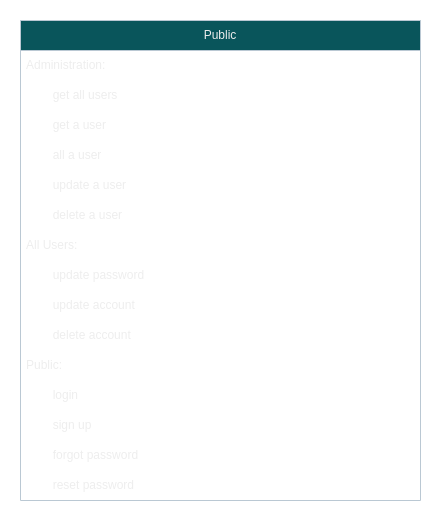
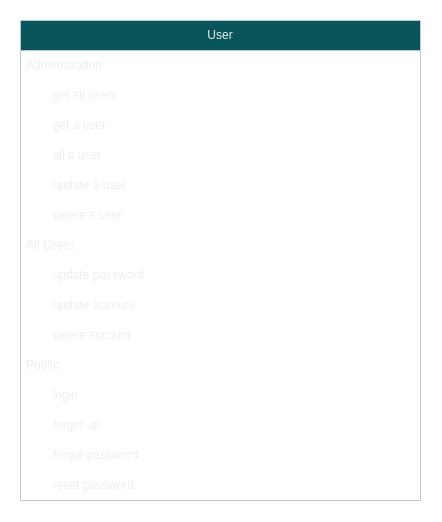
  <mxCell id="0" />
  <mxCell id="1" parent="0" />
- <mxCell id="2" value="Public" style="swimlane;fontStyle=0;childLayout=stackLayout;horizontal=1;startSize=30;horizontalStack=0;resizeParent=1;resizeParentMax=0;resizeLast=0;collapsible=1;marginBottom=0;whiteSpace=wrap;html=1;labelBackgroundColor=none;fillColor=#09555B;strokeColor=#BAC8D3;fontColor=#EEEEEE;movable=1;resizable=1;rotatable=1;deletable=1;editable=1;locked=0;connectable=1;" vertex="1" parent="1"><mxGeometry x="20" y="20" width="400" height="480" as="geometry" /></mxCell>
+ <mxCell id="2" value="User" style="swimlane;fontStyle=0;childLayout=stackLayout;horizontal=1;startSize=30;horizontalStack=0;resizeParent=1;resizeParentMax=0;resizeLast=0;collapsible=1;marginBottom=0;whiteSpace=wrap;html=1;labelBackgroundColor=none;fillColor=#09555B;strokeColor=#BAC8D3;fontColor=#EEEEEE;movable=1;resizable=1;rotatable=1;deletable=1;editable=1;locked=0;connectable=1;" vertex="1" parent="1"><mxGeometry x="20" y="20" width="400" height="480" as="geometry" /></mxCell>
  <mxCell id="3" value="Administration:" style="text;strokeColor=none;fillColor=none;align=left;verticalAlign=middle;spacingLeft=4;spacingRight=4;overflow=hidden;points=[[0,0.5],[1,0.5]];portConstraint=eastwest;rotatable=1;whiteSpace=wrap;html=1;labelBackgroundColor=none;fontColor=#EEEEEE;movable=1;resizable=1;deletable=1;editable=1;locked=0;connectable=1;" vertex="1" parent="2"><mxGeometry y="30" width="400" height="30" as="geometry" /></mxCell>
  <mxCell id="4" value="&lt;span style=&quot;white-space: pre;&quot;&gt;&#09;&lt;/span&gt;get all users" style="text;strokeColor=none;fillColor=none;align=left;verticalAlign=middle;spacingLeft=4;spacingRight=4;overflow=hidden;points=[[0,0.5],[1,0.5]];portConstraint=eastwest;rotatable=1;whiteSpace=wrap;html=1;labelBackgroundColor=none;fontColor=#EEEEEE;fontFamily=Helvetica;movable=1;resizable=1;deletable=1;editable=1;locked=0;connectable=1;" vertex="1" parent="2"><mxGeometry y="60" width="400" height="30" as="geometry" /></mxCell>
  <mxCell id="5" value="&lt;span style=&quot;white-space: pre;&quot;&gt;&#09;&lt;/span&gt;get a user" style="text;strokeColor=none;fillColor=none;align=left;verticalAlign=middle;spacingLeft=4;spacingRight=4;overflow=hidden;points=[[0,0.5],[1,0.5]];portConstraint=eastwest;rotatable=1;whiteSpace=wrap;html=1;labelBackgroundColor=none;fontColor=#EEEEEE;fontFamily=Helvetica;movable=1;resizable=1;deletable=1;editable=1;locked=0;connectable=1;" vertex="1" parent="2"><mxGeometry y="90" width="400" height="30" as="geometry" /></mxCell>
  <mxCell id="6" value="&lt;span style=&quot;white-space: pre;&quot;&gt;&#09;&lt;/span&gt;all a user" style="text;strokeColor=none;fillColor=none;align=left;verticalAlign=middle;spacingLeft=4;spacingRight=4;overflow=hidden;points=[[0,0.5],[1,0.5]];portConstraint=eastwest;rotatable=1;whiteSpace=wrap;html=1;labelBackgroundColor=none;fontColor=#EEEEEE;fontFamily=Helvetica;movable=1;resizable=1;deletable=1;editable=1;locked=0;connectable=1;" vertex="1" parent="2"><mxGeometry y="120" width="400" height="30" as="geometry" /></mxCell>
  <mxCell id="7" value="&lt;span style=&quot;white-space: pre;&quot;&gt;&#09;&lt;/span&gt;update a user" style="text;strokeColor=none;fillColor=none;align=left;verticalAlign=middle;spacingLeft=4;spacingRight=4;overflow=hidden;points=[[0,0.5],[1,0.5]];portConstraint=eastwest;rotatable=1;whiteSpace=wrap;html=1;labelBackgroundColor=none;fontColor=#EEEEEE;fontFamily=Helvetica;movable=1;resizable=1;deletable=1;editable=1;locked=0;connectable=1;" vertex="1" parent="2"><mxGeometry y="150" width="400" height="30" as="geometry" /></mxCell>
  <mxCell id="8" value="&lt;span style=&quot;white-space: pre;&quot;&gt;&#09;&lt;/span&gt;delete a user" style="text;strokeColor=none;fillColor=none;align=left;verticalAlign=middle;spacingLeft=4;spacingRight=4;overflow=hidden;points=[[0,0.5],[1,0.5]];portConstraint=eastwest;rotatable=1;whiteSpace=wrap;html=1;labelBackgroundColor=none;fontColor=#EEEEEE;fontFamily=Helvetica;movable=1;resizable=1;deletable=1;editable=1;locked=0;connectable=1;" vertex="1" parent="2"><mxGeometry y="180" width="400" height="30" as="geometry" /></mxCell>
  <mxCell id="9" value="All Users:" style="text;strokeColor=none;fillColor=none;align=left;verticalAlign=middle;spacingLeft=4;spacingRight=4;overflow=hidden;points=[[0,0.5],[1,0.5]];portConstraint=eastwest;rotatable=1;whiteSpace=wrap;html=1;labelBackgroundColor=none;fontColor=#EEEEEE;fontFamily=Helvetica;movable=1;resizable=1;deletable=1;editable=1;locked=0;connectable=1;" vertex="1" parent="2"><mxGeometry y="210" width="400" height="30" as="geometry" /></mxCell>
  <mxCell id="10" value="&lt;span style=&quot;white-space: pre;&quot;&gt;&#09;&lt;/span&gt;update password" style="text;strokeColor=none;fillColor=none;align=left;verticalAlign=middle;spacingLeft=4;spacingRight=4;overflow=hidden;points=[[0,0.5],[1,0.5]];portConstraint=eastwest;rotatable=1;whiteSpace=wrap;html=1;labelBackgroundColor=none;fontColor=#EEEEEE;fontFamily=Helvetica;movable=1;resizable=1;deletable=1;editable=1;locked=0;connectable=1;" vertex="1" parent="2"><mxGeometry y="240" width="400" height="30" as="geometry" /></mxCell>
  <mxCell id="11" value="&lt;span style=&quot;white-space: pre;&quot;&gt;&#09;&lt;/span&gt;update account" style="text;strokeColor=none;fillColor=none;align=left;verticalAlign=middle;spacingLeft=4;spacingRight=4;overflow=hidden;points=[[0,0.5],[1,0.5]];portConstraint=eastwest;rotatable=1;whiteSpace=wrap;html=1;labelBackgroundColor=none;fontColor=#EEEEEE;fontFamily=Helvetica;movable=1;resizable=1;deletable=1;editable=1;locked=0;connectable=1;" vertex="1" parent="2"><mxGeometry y="270" width="400" height="30" as="geometry" /></mxCell>
  <mxCell id="12" value="&lt;span style=&quot;white-space: pre;&quot;&gt;&#09;&lt;/span&gt;delete account" style="text;strokeColor=none;fillColor=none;align=left;verticalAlign=middle;spacingLeft=4;spacingRight=4;overflow=hidden;points=[[0,0.5],[1,0.5]];portConstraint=eastwest;rotatable=1;whiteSpace=wrap;html=1;labelBackgroundColor=none;fontColor=#EEEEEE;fontFamily=Helvetica;movable=1;resizable=1;deletable=1;editable=1;locked=0;connectable=1;" vertex="1" parent="2"><mxGeometry y="300" width="400" height="30" as="geometry" /></mxCell>
  <mxCell id="13" value="Public:" style="text;strokeColor=none;fillColor=none;align=left;verticalAlign=middle;spacingLeft=4;spacingRight=4;overflow=hidden;points=[[0,0.5],[1,0.5]];portConstraint=eastwest;rotatable=1;whiteSpace=wrap;html=1;shadow=1;labelBackgroundColor=none;fontColor=#EEEEEE;fontFamily=Helvetica;movable=1;resizable=1;deletable=1;editable=1;locked=0;connectable=1;" vertex="1" parent="2"><mxGeometry y="330" width="400" height="30" as="geometry" /></mxCell>
  <mxCell id="14" value="&lt;span style=&quot;white-space: pre;&quot;&gt;&#09;&lt;/span&gt;login" style="text;strokeColor=none;fillColor=none;align=left;verticalAlign=middle;spacingLeft=4;spacingRight=4;overflow=hidden;points=[[0,0.5],[1,0.5]];portConstraint=eastwest;rotatable=1;whiteSpace=wrap;html=1;labelBackgroundColor=none;fontColor=#EEEEEE;fontFamily=Helvetica;movable=1;resizable=1;deletable=1;editable=1;locked=0;connectable=1;" vertex="1" parent="2"><mxGeometry y="360" width="400" height="30" as="geometry" /></mxCell>
- <mxCell id="15" value="&lt;span style=&quot;white-space: pre;&quot;&gt;&#09;&lt;/span&gt;sign up" style="text;strokeColor=none;fillColor=none;align=left;verticalAlign=middle;spacingLeft=4;spacingRight=4;overflow=hidden;points=[[0,0.5],[1,0.5]];portConstraint=eastwest;rotatable=1;whiteSpace=wrap;html=1;labelBackgroundColor=none;fontColor=#EEEEEE;fontFamily=Helvetica;movable=1;resizable=1;deletable=1;editable=1;locked=0;connectable=1;" vertex="1" parent="2"><mxGeometry y="390" width="400" height="30" as="geometry" /></mxCell>
+ <mxCell id="15" value="&lt;span style=&quot;white-space: pre;&quot;&gt;&#09;&lt;/span&gt;forgot up" style="text;strokeColor=none;fillColor=none;align=left;verticalAlign=middle;spacingLeft=4;spacingRight=4;overflow=hidden;points=[[0,0.5],[1,0.5]];portConstraint=eastwest;rotatable=1;whiteSpace=wrap;html=1;labelBackgroundColor=none;fontColor=#EEEEEE;fontFamily=Helvetica;movable=1;resizable=1;deletable=1;editable=1;locked=0;connectable=1;" vertex="1" parent="2"><mxGeometry y="390" width="400" height="30" as="geometry" /></mxCell>
  <mxCell id="16" value="&lt;span style=&quot;white-space: pre;&quot;&gt;&#09;&lt;/span&gt;forgot password" style="text;strokeColor=none;fillColor=none;align=left;verticalAlign=middle;spacingLeft=4;spacingRight=4;overflow=hidden;points=[[0,0.5],[1,0.5]];portConstraint=eastwest;rotatable=1;whiteSpace=wrap;html=1;shadow=1;labelBackgroundColor=none;fontColor=#EEEEEE;fontFamily=Helvetica;movable=1;resizable=1;deletable=1;editable=1;locked=0;connectable=1;" vertex="1" parent="2"><mxGeometry y="420" width="400" height="30" as="geometry" /></mxCell>
  <mxCell id="17" value="&lt;span style=&quot;white-space: pre;&quot;&gt;&#09;&lt;/span&gt;reset password" style="text;strokeColor=none;fillColor=none;align=left;verticalAlign=middle;spacingLeft=4;spacingRight=4;overflow=hidden;points=[[0,0.5],[1,0.5]];portConstraint=eastwest;rotatable=1;whiteSpace=wrap;html=1;labelBackgroundColor=none;fontColor=#EEEEEE;fontFamily=Helvetica;movable=1;resizable=1;deletable=1;editable=1;locked=0;connectable=1;" vertex="1" parent="2"><mxGeometry y="450" width="400" height="30" as="geometry" /></mxCell>
